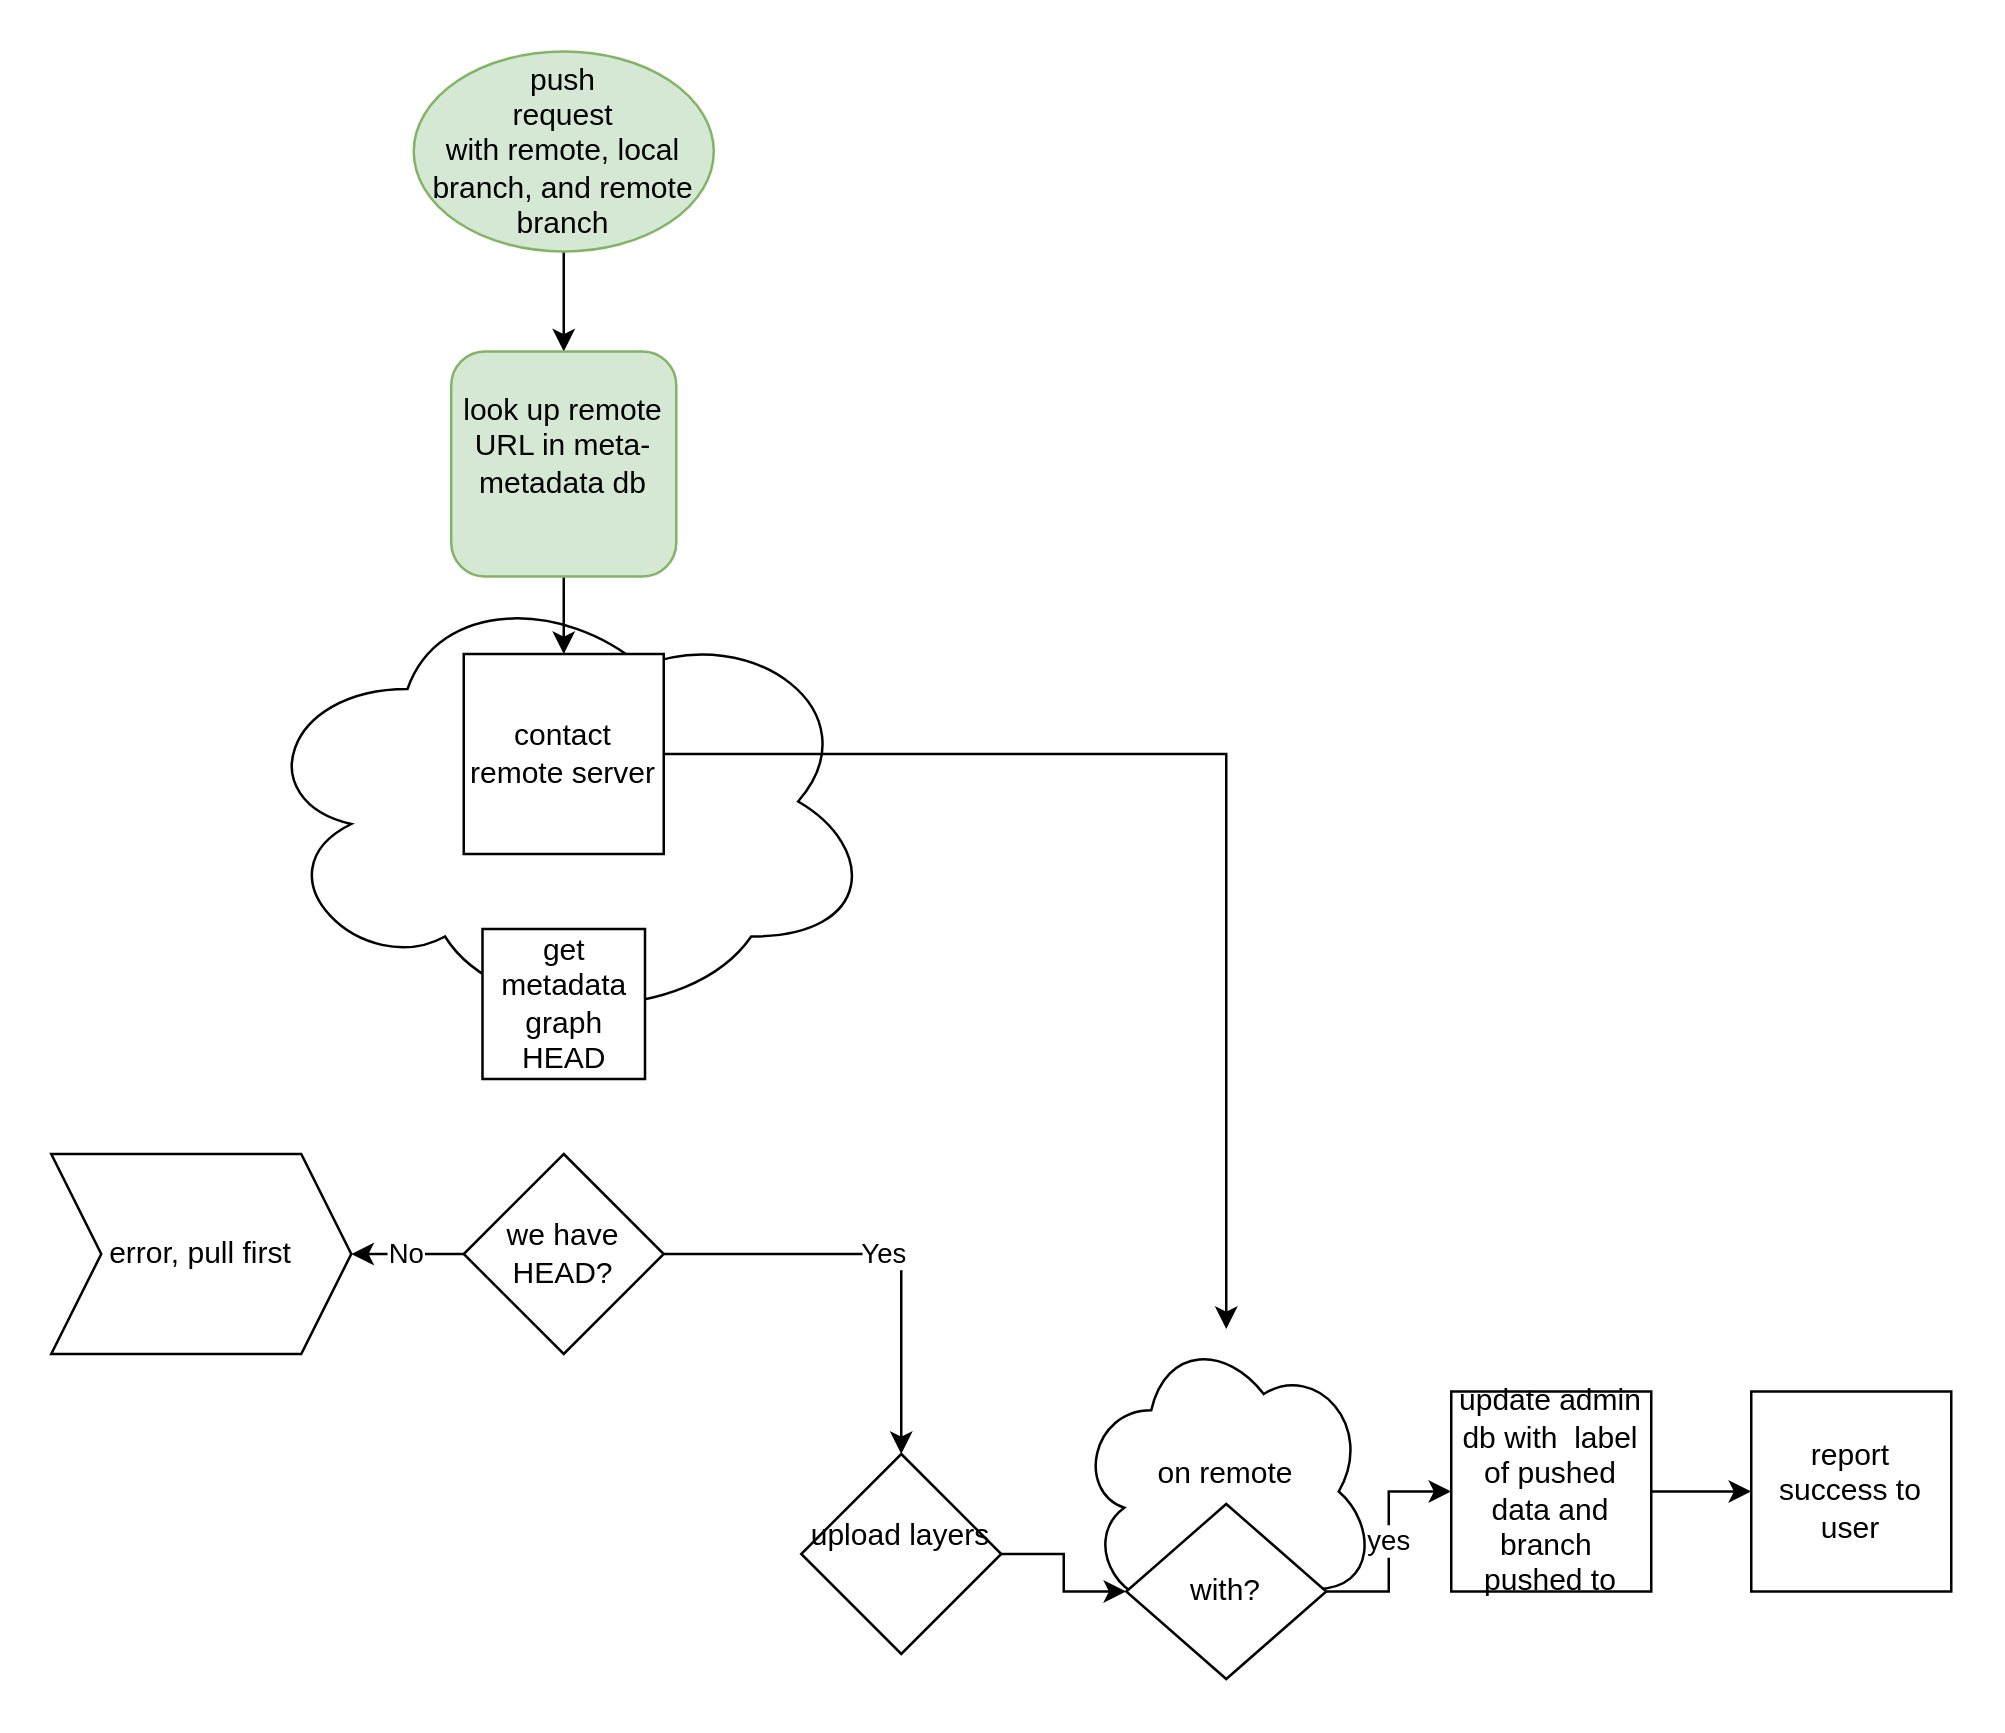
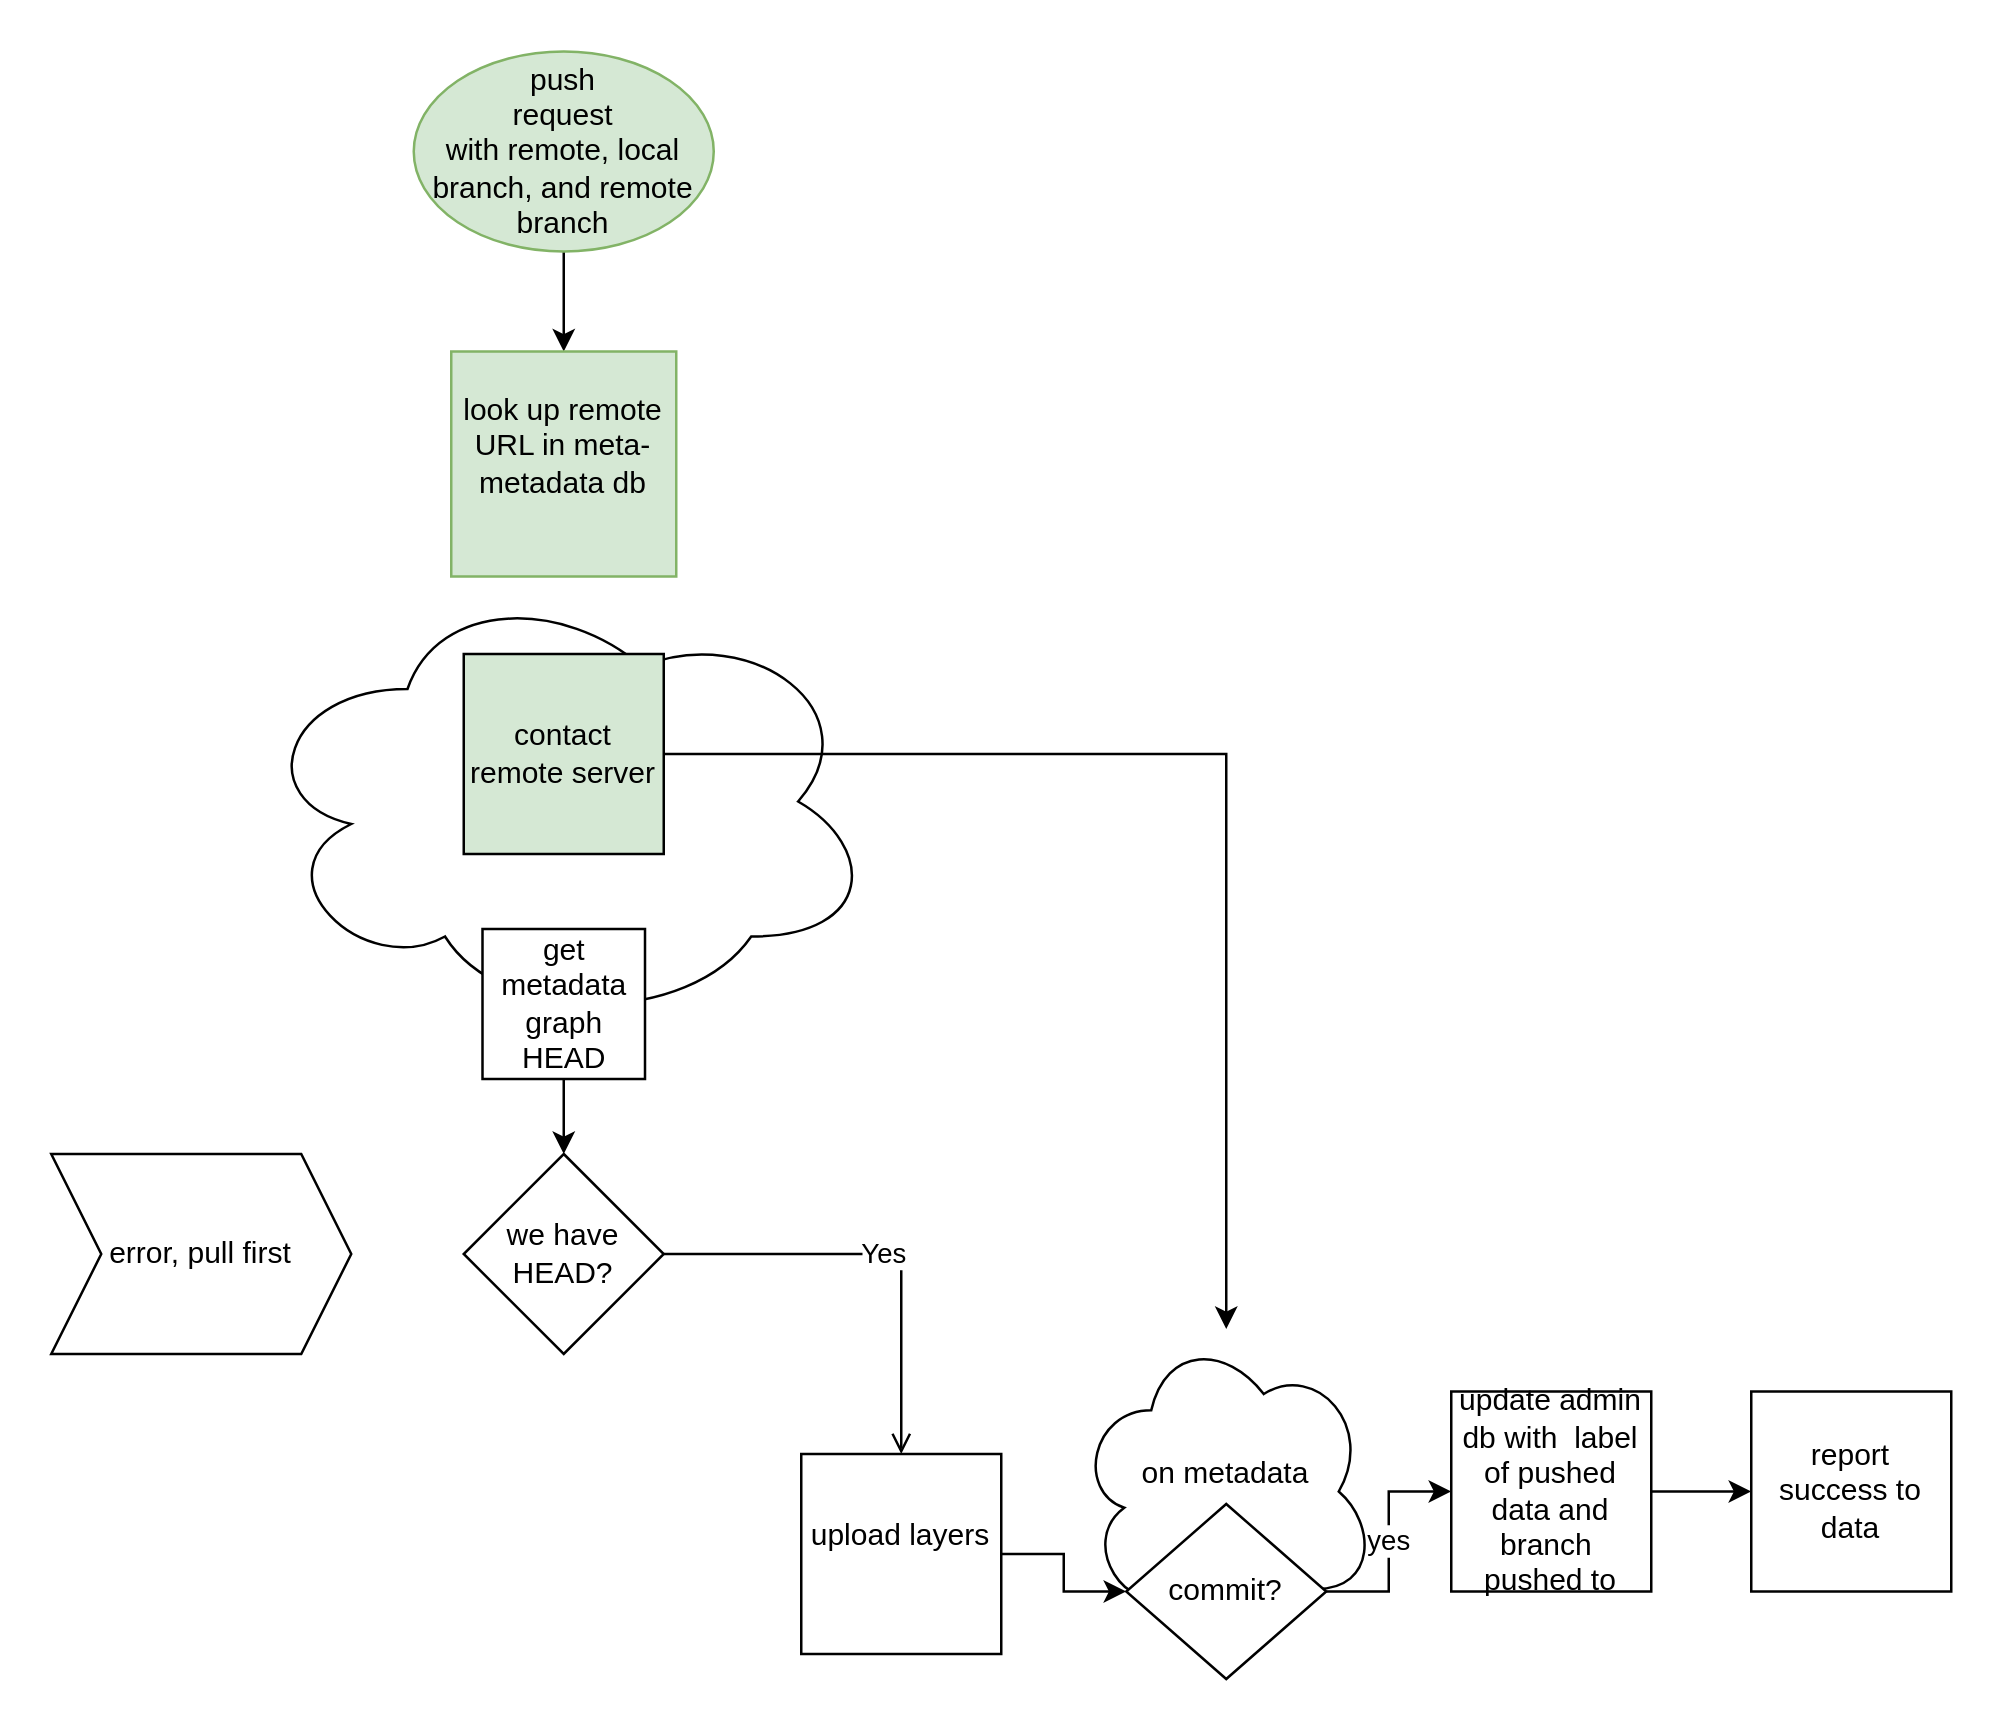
  <mxCell id="0" />
  <mxCell id="1" parent="0" />
  <mxCell id="2" value="" style="ellipse;shape=cloud;whiteSpace=wrap;html=1;" vertex="1" parent="1"><mxGeometry x="100" y="230" width="250" height="180" as="geometry" /></mxCell>
  <mxCell id="3" style="edgeStyle=orthogonalEdgeStyle;rounded=0;orthogonalLoop=1;jettySize=auto;html=1;" parent="1" source="4" target="6" edge="1"><mxGeometry relative="1" as="geometry"><mxPoint x="220" y="200" as="targetPoint" /></mxGeometry></mxCell>
  <mxCell id="4" value="&lt;div&gt;push &lt;br&gt;&lt;/div&gt;&lt;div&gt;request&lt;/div&gt;&lt;div&gt;with remote, local branch, and remote branch&lt;/div&gt;" style="ellipse;whiteSpace=wrap;html=1;fillColor=#d5e8d4;strokeColor=#82b366;" parent="1" vertex="1"><mxGeometry x="165" y="20" width="120" height="80" as="geometry" /></mxCell>
- <mxCell id="5" style="edgeStyle=orthogonalEdgeStyle;rounded=0;orthogonalLoop=1;jettySize=auto;html=1;" parent="1" source="6" target="8" edge="1"><mxGeometry relative="1" as="geometry" /></mxCell>
- <mxCell id="6" value="&lt;div&gt;look up remote URL in meta-metadata db&lt;br&gt;&lt;/div&gt;&lt;div&gt;&lt;br&gt;&lt;/div&gt;" style="whiteSpace=wrap;html=1;aspect=fixed;fillColor=#d5e8d4;strokeColor=#82b366;rounded=1;" parent="1" vertex="1"><mxGeometry x="180" y="140" width="90" height="90" as="geometry" /></mxCell>
- <mxCell id="8" value="contact remote server" style="whiteSpace=wrap;html=1;aspect=fixed;" parent="1" vertex="1"><mxGeometry x="185" y="261" width="80" height="80" as="geometry" /></mxCell>
+ <mxCell id="6" value="&lt;div&gt;look up remote URL in meta-metadata db&lt;br&gt;&lt;/div&gt;&lt;div&gt;&lt;br&gt;&lt;/div&gt;" style="whiteSpace=wrap;html=1;aspect=fixed;fillColor=#d5e8d4;strokeColor=#82b366;" parent="1" vertex="1"><mxGeometry x="180" y="140" width="90" height="90" as="geometry" /></mxCell>
+ <mxCell id="7" value="" style="edgeStyle=orthogonalEdgeStyle;rounded=0;orthogonalLoop=1;jettySize=auto;html=1;" parent="1" source="21" target="13" edge="1"><mxGeometry relative="1" as="geometry" /></mxCell>
+ <mxCell id="8" value="contact remote server" style="whiteSpace=wrap;html=1;aspect=fixed;fillColor=#d5e8d4;" parent="1" vertex="1"><mxGeometry x="185" y="261" width="80" height="80" as="geometry" /></mxCell>
  <mxCell id="9" style="edgeStyle=orthogonalEdgeStyle;rounded=0;orthogonalLoop=1;jettySize=auto;html=1;" parent="1" source="10" target="18" edge="1"><mxGeometry relative="1" as="geometry" /></mxCell>
- <mxCell id="10" value="&lt;div&gt;upload layers&lt;/div&gt;&lt;div&gt;&lt;br&gt;&lt;/div&gt;" style="rhombus;whiteSpace=wrap;html=1;aspect=fixed;" parent="1" vertex="1"><mxGeometry x="320" y="581" width="80" height="80" as="geometry" /></mxCell>
- <mxCell id="11" value="No" style="edgeStyle=orthogonalEdgeStyle;rounded=0;orthogonalLoop=1;jettySize=auto;html=1;" parent="1" source="13" target="14" edge="1"><mxGeometry relative="1" as="geometry" /></mxCell>
- <mxCell id="12" value="&lt;div&gt;Yes&lt;/div&gt;" style="edgeStyle=orthogonalEdgeStyle;rounded=0;orthogonalLoop=1;jettySize=auto;html=1;" parent="1" source="13" target="10" edge="1"><mxGeometry relative="1" as="geometry" /></mxCell>
+ <mxCell id="10" value="&lt;div&gt;upload layers&lt;/div&gt;&lt;div&gt;&lt;br&gt;&lt;/div&gt;" style="whiteSpace=wrap;html=1;aspect=fixed;" parent="1" vertex="1"><mxGeometry x="320" y="581" width="80" height="80" as="geometry" /></mxCell>
+ <mxCell id="12" value="&lt;div&gt;Yes&lt;/div&gt;" style="edgeStyle=orthogonalEdgeStyle;rounded=0;orthogonalLoop=1;jettySize=auto;html=1;endArrow=open;" parent="1" source="13" target="10" edge="1"><mxGeometry relative="1" as="geometry" /></mxCell>
  <mxCell id="13" value="we have HEAD?" style="rhombus;whiteSpace=wrap;html=1;" parent="1" vertex="1"><mxGeometry x="185" y="461" width="80" height="80" as="geometry" /></mxCell>
  <mxCell id="14" value="error, pull first" style="shape=step;perimeter=stepPerimeter;whiteSpace=wrap;html=1;fixedSize=1;" parent="1" vertex="1"><mxGeometry x="20" y="461" width="120" height="80" as="geometry" /></mxCell>
- <mxCell id="15" value="&lt;div&gt;report&lt;/div&gt;&lt;div&gt;success to user&lt;br&gt;&lt;/div&gt;" style="whiteSpace=wrap;html=1;aspect=fixed;" parent="1" vertex="1"><mxGeometry x="700" y="556" width="80" height="80" as="geometry" /></mxCell>
- <mxCell id="16" value="&lt;div&gt;on remote&lt;/div&gt;&lt;div&gt;&lt;br&gt;&lt;/div&gt;" style="ellipse;shape=cloud;whiteSpace=wrap;html=1;" parent="1" vertex="1"><mxGeometry x="430" y="531" width="120" height="130" as="geometry" /></mxCell>
+ <mxCell id="15" value="&lt;div&gt;report&lt;/div&gt;&lt;div&gt;success to data&lt;br&gt;&lt;/div&gt;" style="whiteSpace=wrap;html=1;aspect=fixed;" parent="1" vertex="1"><mxGeometry x="700" y="556" width="80" height="80" as="geometry" /></mxCell>
+ <mxCell id="16" value="&lt;div&gt;on metadata&lt;/div&gt;&lt;div&gt;&lt;br&gt;&lt;/div&gt;" style="ellipse;shape=cloud;whiteSpace=wrap;html=1;" parent="1" vertex="1"><mxGeometry x="430" y="531" width="120" height="130" as="geometry" /></mxCell>
  <mxCell id="17" value="&lt;div&gt;yes&lt;/div&gt;" style="edgeStyle=orthogonalEdgeStyle;rounded=0;orthogonalLoop=1;jettySize=auto;html=1;entryX=0;entryY=0.5;entryDx=0;entryDy=0;" parent="1" source="18" target="20" edge="1"><mxGeometry relative="1" as="geometry" /></mxCell>
- <mxCell id="18" value="&lt;div&gt;with?&lt;/div&gt;" style="rhombus;whiteSpace=wrap;html=1;" parent="1" vertex="1"><mxGeometry x="450" y="601" width="80" height="70" as="geometry" /></mxCell>
+ <mxCell id="18" value="&lt;div&gt;commit?&lt;/div&gt;" style="rhombus;whiteSpace=wrap;html=1;" parent="1" vertex="1"><mxGeometry x="450" y="601" width="80" height="70" as="geometry" /></mxCell>
  <mxCell id="19" value="" style="edgeStyle=orthogonalEdgeStyle;rounded=0;orthogonalLoop=1;jettySize=auto;html=1;" parent="1" source="20" target="15" edge="1"><mxGeometry relative="1" as="geometry" /></mxCell>
  <mxCell id="20" value="update admin db with&amp;nbsp; label of pushed data and branch&amp;nbsp; pushed to" style="whiteSpace=wrap;html=1;aspect=fixed;" parent="1" vertex="1"><mxGeometry x="580" y="556" width="80" height="80" as="geometry" /></mxCell>
  <mxCell id="21" value="&lt;span style=&quot;white-space: normal&quot;&gt;get metadata graph HEAD&lt;/span&gt;" style="rounded=0;whiteSpace=wrap;html=1;" vertex="1" parent="1"><mxGeometry x="192.5" y="371" width="65" height="60" as="geometry" /></mxCell>
  <mxCell id="22" value="" style="edgeStyle=orthogonalEdgeStyle;rounded=0;orthogonalLoop=1;jettySize=auto;html=1;" edge="1" parent="1" source="8" target="16"><mxGeometry relative="1" as="geometry"><mxPoint x="225" y="341" as="sourcePoint" /><mxPoint x="225" y="461" as="targetPoint" /></mxGeometry></mxCell>
